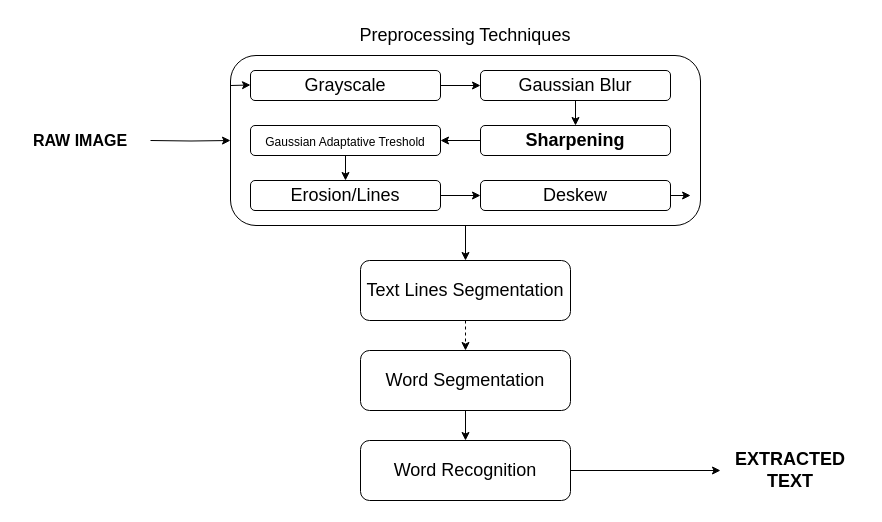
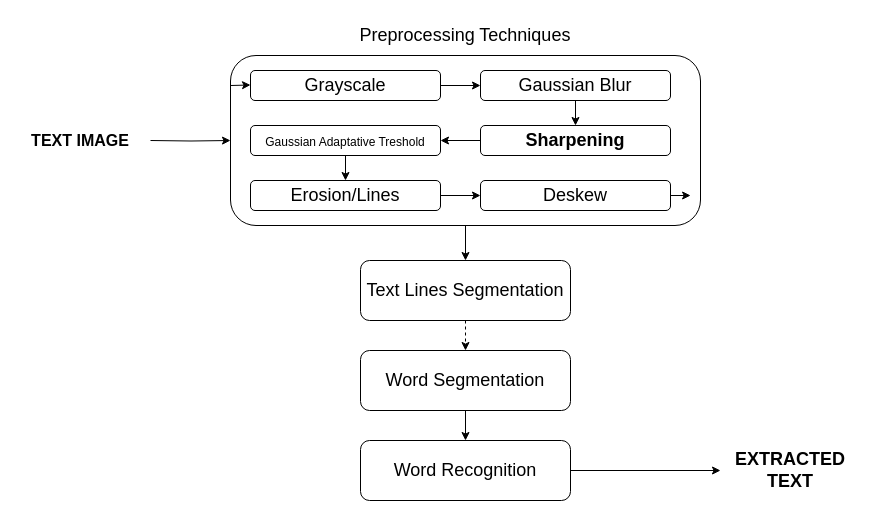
  <mxCell id="0" />
  <mxCell id="1" parent="0" />
  <mxCell id="2" style="edgeStyle=orthogonalEdgeStyle;rounded=0;orthogonalLoop=1;jettySize=auto;html=1;exitX=1;exitY=0.5;exitDx=0;exitDy=0;fontSize=18;" edge="1" parent="1" target="4"><mxGeometry relative="1" as="geometry"><mxPoint x="240" y="140" as="targetPoint" /><mxPoint x="150" y="140" as="sourcePoint" /></mxGeometry></mxCell>
  <mxCell id="3" style="edgeStyle=orthogonalEdgeStyle;rounded=0;orthogonalLoop=1;jettySize=auto;html=1;exitX=0.5;exitY=1;exitDx=0;exitDy=0;fontSize=14;entryX=0.5;entryY=0;entryDx=0;entryDy=0;" edge="1" parent="1" source="4" target="19"><mxGeometry relative="1" as="geometry"><mxPoint x="465" y="300" as="targetPoint" /></mxGeometry></mxCell>
  <mxCell id="4" value="" style="rounded=1;whiteSpace=wrap;html=1;fontSize=18;" vertex="1" parent="1"><mxGeometry x="230" y="55" width="470" height="170" as="geometry" /></mxCell>
  <mxCell id="5" value="Preprocessing Techniques" style="text;html=1;strokeColor=none;fillColor=none;align=center;verticalAlign=middle;whiteSpace=wrap;rounded=0;fontSize=18;" vertex="1" parent="1"><mxGeometry x="260" y="20" width="410" height="30" as="geometry" /></mxCell>
  <mxCell id="6" style="edgeStyle=orthogonalEdgeStyle;rounded=0;orthogonalLoop=1;jettySize=auto;html=1;exitX=1;exitY=0.5;exitDx=0;exitDy=0;entryX=0;entryY=0.5;entryDx=0;entryDy=0;fontSize=14;" edge="1" parent="1" source="7" target="9"><mxGeometry relative="1" as="geometry" /></mxCell>
  <mxCell id="7" value="Grayscale" style="rounded=1;whiteSpace=wrap;html=1;fontSize=18;" vertex="1" parent="1"><mxGeometry x="250" y="70" width="190" height="30" as="geometry" /></mxCell>
  <mxCell id="8" style="edgeStyle=orthogonalEdgeStyle;rounded=0;orthogonalLoop=1;jettySize=auto;html=1;exitX=0.5;exitY=1;exitDx=0;exitDy=0;entryX=0.5;entryY=0;entryDx=0;entryDy=0;fontSize=14;" edge="1" parent="1" source="9" target="12"><mxGeometry relative="1" as="geometry" /></mxCell>
  <mxCell id="9" value="Gaussian Blur" style="rounded=1;whiteSpace=wrap;html=1;fontSize=18;" vertex="1" parent="1"><mxGeometry x="480" y="70" width="190" height="30" as="geometry" /></mxCell>
  <mxCell id="10" style="edgeStyle=orthogonalEdgeStyle;rounded=0;orthogonalLoop=1;jettySize=auto;html=1;exitX=0.5;exitY=1;exitDx=0;exitDy=0;fontSize=11;" edge="1" parent="1"><mxGeometry relative="1" as="geometry"><mxPoint x="345" y="100" as="sourcePoint" /><mxPoint x="345" y="100" as="targetPoint" /></mxGeometry></mxCell>
  <mxCell id="11" style="edgeStyle=orthogonalEdgeStyle;rounded=0;orthogonalLoop=1;jettySize=auto;html=1;exitX=0;exitY=0.5;exitDx=0;exitDy=0;entryX=1;entryY=0.5;entryDx=0;entryDy=0;fontSize=14;" edge="1" parent="1" source="12" target="14"><mxGeometry relative="1" as="geometry" /></mxCell>
  <mxCell id="12" value="Sharpening" style="rounded=1;whiteSpace=wrap;html=1;fontSize=18;fontStyle=1" vertex="1" parent="1"><mxGeometry x="480" y="125" width="190" height="30" as="geometry" /></mxCell>
  <mxCell id="13" style="edgeStyle=orthogonalEdgeStyle;rounded=0;orthogonalLoop=1;jettySize=auto;html=1;exitX=0.5;exitY=1;exitDx=0;exitDy=0;entryX=0.5;entryY=0;entryDx=0;entryDy=0;fontSize=14;" edge="1" parent="1" source="14" target="16"><mxGeometry relative="1" as="geometry" /></mxCell>
  <mxCell id="14" value="&lt;font style=&quot;font-size: 12px;&quot;&gt;&lt;span style=&quot;font-weight: normal;&quot;&gt;Gaussian Adaptative Treshold&lt;/span&gt;&lt;/font&gt;" style="rounded=1;whiteSpace=wrap;html=1;fontSize=18;fontStyle=1" vertex="1" parent="1"><mxGeometry x="250" y="125" width="190" height="30" as="geometry" /></mxCell>
  <mxCell id="15" style="edgeStyle=orthogonalEdgeStyle;rounded=0;orthogonalLoop=1;jettySize=auto;html=1;exitX=1;exitY=0.5;exitDx=0;exitDy=0;fontSize=18;" edge="1" parent="1" source="16" target="27"><mxGeometry relative="1" as="geometry" /></mxCell>
  <mxCell id="16" value="Erosion/Lines" style="rounded=1;whiteSpace=wrap;html=1;fontSize=18;" vertex="1" parent="1"><mxGeometry x="250" y="180" width="190" height="30" as="geometry" /></mxCell>
  <mxCell id="17" value="" style="endArrow=classic;html=1;rounded=0;fontSize=14;" edge="1" parent="1"><mxGeometry width="50" height="50" relative="1" as="geometry"><mxPoint x="230" y="85" as="sourcePoint" /><mxPoint x="250" y="84.5" as="targetPoint" /></mxGeometry></mxCell>
  <mxCell id="18" style="edgeStyle=orthogonalEdgeStyle;rounded=0;orthogonalLoop=1;jettySize=auto;html=1;exitX=0.5;exitY=1;exitDx=0;exitDy=0;entryX=0.5;entryY=0;entryDx=0;entryDy=0;fontSize=18;dashed=1;" edge="1" parent="1" source="19" target="21"><mxGeometry relative="1" as="geometry" /></mxCell>
  <mxCell id="19" value="&lt;font style=&quot;font-size: 18px;&quot;&gt;Text Lines Segmentation&lt;/font&gt;" style="rounded=1;whiteSpace=wrap;html=1;fontSize=14;" vertex="1" parent="1"><mxGeometry x="360" y="260" width="210" height="60" as="geometry" /></mxCell>
  <mxCell id="20" style="edgeStyle=orthogonalEdgeStyle;rounded=0;orthogonalLoop=1;jettySize=auto;html=1;exitX=0.5;exitY=1;exitDx=0;exitDy=0;fontSize=14;" edge="1" parent="1" source="21"><mxGeometry relative="1" as="geometry"><mxPoint x="465" y="440" as="targetPoint" /></mxGeometry></mxCell>
  <mxCell id="21" value="&lt;font style=&quot;font-size: 18px;&quot;&gt;Word&lt;/font&gt;&lt;font style=&quot;font-size: 18px;&quot;&gt; Segmentation&lt;/font&gt;" style="rounded=1;whiteSpace=wrap;html=1;fontSize=14;" vertex="1" parent="1"><mxGeometry x="360" y="350" width="210" height="60" as="geometry" /></mxCell>
  <mxCell id="22" style="edgeStyle=orthogonalEdgeStyle;rounded=0;orthogonalLoop=1;jettySize=auto;html=1;exitX=1;exitY=0.5;exitDx=0;exitDy=0;fontSize=18;" edge="1" parent="1" source="23" target="25"><mxGeometry relative="1" as="geometry" /></mxCell>
  <mxCell id="23" value="&lt;font style=&quot;font-size: 18px;&quot;&gt;Word Recognition&lt;/font&gt;" style="rounded=1;whiteSpace=wrap;html=1;fontSize=14;" vertex="1" parent="1"><mxGeometry x="360" y="440" width="210" height="60" as="geometry" /></mxCell>
- <mxCell id="24" value="&lt;font size=&quot;3&quot;&gt;&lt;b&gt;RAW IMAGE&lt;br&gt;&lt;/b&gt;&lt;/font&gt;" style="text;html=1;strokeColor=none;fillColor=none;align=center;verticalAlign=middle;whiteSpace=wrap;rounded=0;fontSize=18;" vertex="1" parent="1"><mxGeometry x="20" y="125" width="120" height="30" as="geometry" /></mxCell>
+ <mxCell id="24" value="&lt;font size=&quot;3&quot;&gt;&lt;b&gt;TEXT IMAGE&lt;br&gt;&lt;/b&gt;&lt;/font&gt;" style="text;html=1;strokeColor=none;fillColor=none;align=center;verticalAlign=middle;whiteSpace=wrap;rounded=0;fontSize=18;" vertex="1" parent="1"><mxGeometry x="20" y="125" width="120" height="30" as="geometry" /></mxCell>
  <mxCell id="25" value="&lt;b&gt;EXTRACTED TEXT&lt;/b&gt;" style="text;html=1;strokeColor=none;fillColor=none;align=center;verticalAlign=middle;whiteSpace=wrap;rounded=0;fontSize=18;" vertex="1" parent="1"><mxGeometry x="720" y="455" width="140" height="30" as="geometry" /></mxCell>
  <mxCell id="26" style="edgeStyle=orthogonalEdgeStyle;rounded=0;orthogonalLoop=1;jettySize=auto;html=1;exitX=1;exitY=0.5;exitDx=0;exitDy=0;entryX=0.979;entryY=0.824;entryDx=0;entryDy=0;entryPerimeter=0;fontSize=18;" edge="1" parent="1" source="27" target="4"><mxGeometry relative="1" as="geometry" /></mxCell>
  <mxCell id="27" value="Deskew" style="rounded=1;whiteSpace=wrap;html=1;fontSize=18;" vertex="1" parent="1"><mxGeometry x="480" y="180" width="190" height="30" as="geometry" /></mxCell>
